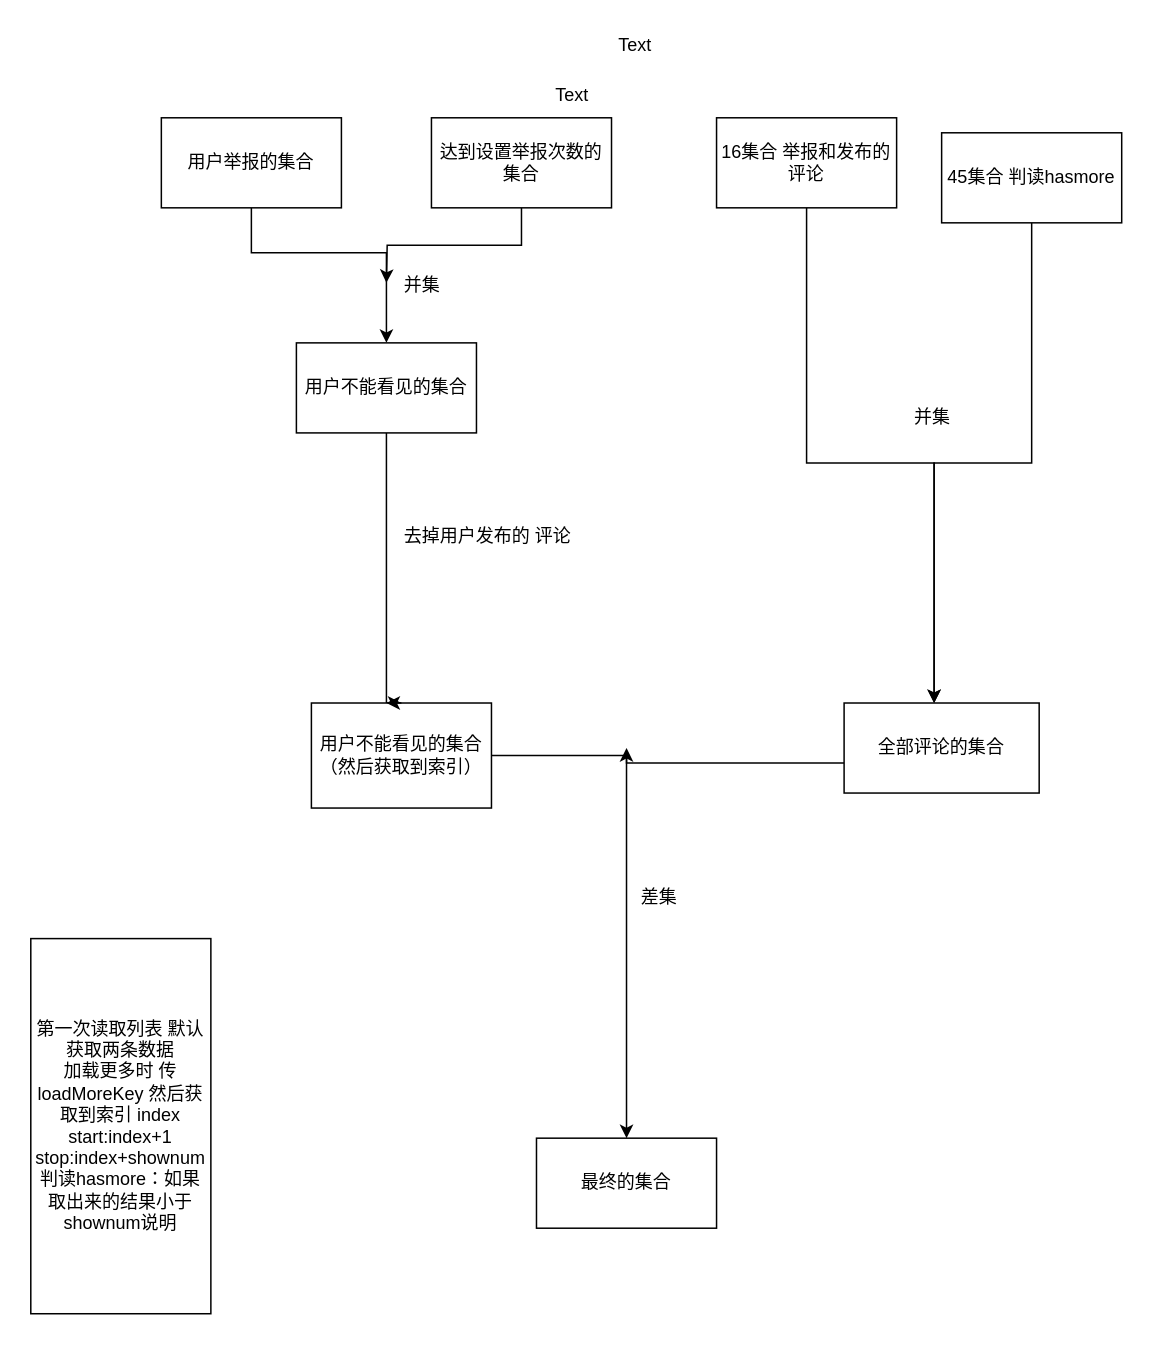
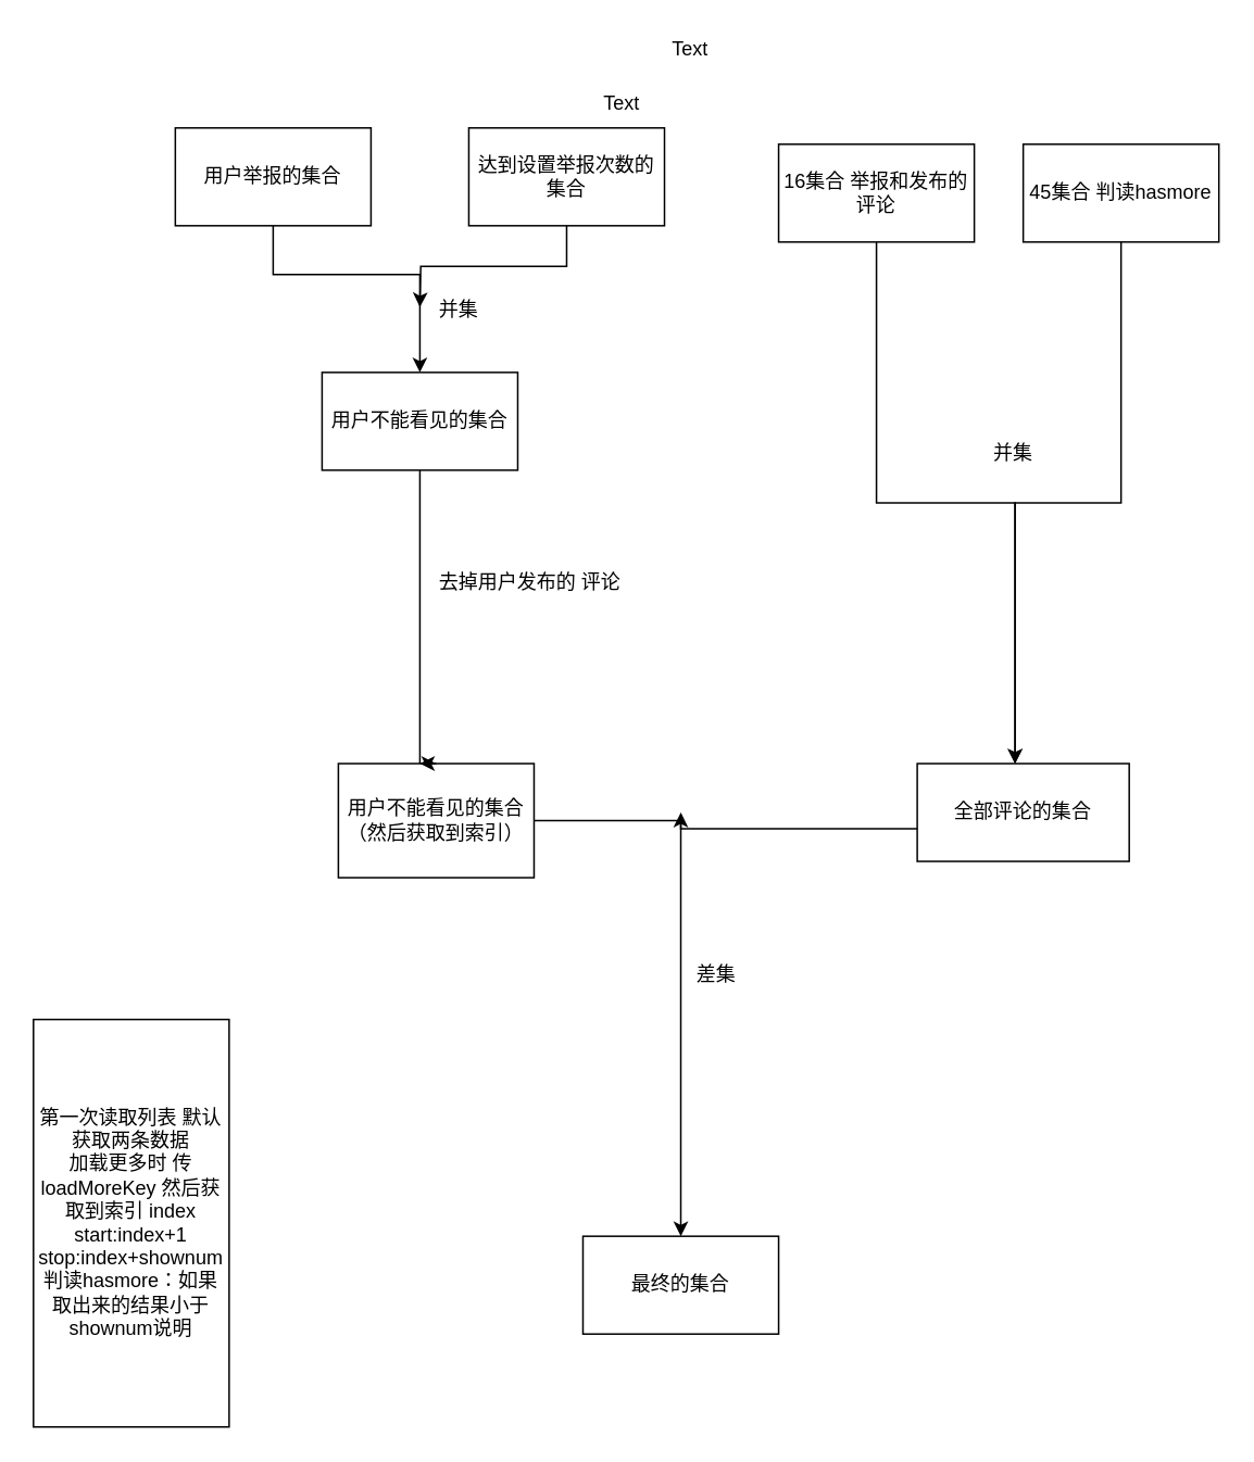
  <mxCell id="0" />
  <mxCell id="1" parent="0" />
  <mxCell id="2" value="" style="edgeStyle=orthogonalEdgeStyle;rounded=0;orthogonalLoop=1;jettySize=auto;html=1;" edge="1" parent="1" source="3" target="5"><mxGeometry relative="1" as="geometry"><Array as="points"><mxPoint x="167" y="168" /><mxPoint x="257" y="168" /></Array></mxGeometry></mxCell>
  <mxCell id="3" value="用户举报的集合" style="rounded=0;whiteSpace=wrap;html=1;" vertex="1" parent="1"><mxGeometry x="107" y="78" width="120" height="60" as="geometry" /></mxCell>
  <mxCell id="4" style="edgeStyle=orthogonalEdgeStyle;rounded=0;orthogonalLoop=1;jettySize=auto;html=1;entryX=0.5;entryY=0;entryDx=0;entryDy=0;" edge="1" parent="1" source="5" target="10"><mxGeometry relative="1" as="geometry"><Array as="points"><mxPoint x="257" y="468" /></Array></mxGeometry></mxCell>
  <mxCell id="5" value="用户不能看见的集合" style="rounded=0;whiteSpace=wrap;html=1;" vertex="1" parent="1"><mxGeometry x="197" y="228" width="120" height="60" as="geometry" /></mxCell>
  <mxCell id="6" style="edgeStyle=orthogonalEdgeStyle;rounded=0;orthogonalLoop=1;jettySize=auto;html=1;exitX=0.5;exitY=1;exitDx=0;exitDy=0;" edge="1" parent="1" source="7"><mxGeometry relative="1" as="geometry"><mxPoint x="257" y="188" as="targetPoint" /></mxGeometry></mxCell>
  <mxCell id="7" value="达到设置举报次数的集合" style="rounded=0;whiteSpace=wrap;html=1;" vertex="1" parent="1"><mxGeometry x="287" y="78" width="120" height="60" as="geometry" /></mxCell>
  <mxCell id="8" value="并集" style="text;html=1;resizable=0;points=[];autosize=1;align=left;verticalAlign=top;spacingTop=-4;" vertex="1" parent="1"><mxGeometry x="267" y="180" width="40" height="20" as="geometry" /></mxCell>
  <mxCell id="9" style="edgeStyle=orthogonalEdgeStyle;rounded=0;orthogonalLoop=1;jettySize=auto;html=1;" edge="1" parent="1" source="10" target="19"><mxGeometry relative="1" as="geometry" /></mxCell>
  <mxCell id="10" value="用户不能看见的集合（然后获取到索引）" style="rounded=0;whiteSpace=wrap;html=1;" vertex="1" parent="1"><mxGeometry x="207" y="468" width="120" height="70" as="geometry" /></mxCell>
  <mxCell id="11" value="去掉用户发布的 评论" style="text;html=1;resizable=0;points=[];autosize=1;align=left;verticalAlign=top;spacingTop=-4;" vertex="1" parent="1"><mxGeometry x="267" y="347" width="130" height="20" as="geometry" /></mxCell>
  <mxCell id="12" style="edgeStyle=orthogonalEdgeStyle;rounded=0;orthogonalLoop=1;jettySize=auto;html=1;" edge="1" parent="1" source="13" target="17"><mxGeometry relative="1" as="geometry"><Array as="points"><mxPoint x="537" y="308" /><mxPoint x="622" y="308" /></Array></mxGeometry></mxCell>
- <mxCell id="13" value="16集合 举报和发布的评论" style="rounded=0;whiteSpace=wrap;html=1;" vertex="1" parent="1"><mxGeometry x="477" y="78" width="120" height="60" as="geometry" /></mxCell>
+ <mxCell id="13" value="16集合 举报和发布的评论" style="rounded=0;whiteSpace=wrap;html=1;" vertex="1" parent="1"><mxGeometry x="477" y="88" width="120" height="60" as="geometry" /></mxCell>
  <mxCell id="14" value="" style="edgeStyle=orthogonalEdgeStyle;rounded=0;orthogonalLoop=1;jettySize=auto;html=1;" edge="1" parent="1" source="15" target="17"><mxGeometry relative="1" as="geometry"><Array as="points"><mxPoint x="687" y="308" /><mxPoint x="622" y="308" /></Array></mxGeometry></mxCell>
  <mxCell id="15" value="45集合 判读hasmore" style="rounded=0;whiteSpace=wrap;html=1;" vertex="1" parent="1"><mxGeometry x="627" y="88" width="120" height="60" as="geometry" /></mxCell>
  <mxCell id="16" style="edgeStyle=orthogonalEdgeStyle;rounded=0;orthogonalLoop=1;jettySize=auto;html=1;" edge="1" parent="1" source="17"><mxGeometry relative="1" as="geometry"><mxPoint x="417" y="498" as="targetPoint" /><Array as="points"><mxPoint x="417" y="508" /></Array></mxGeometry></mxCell>
  <mxCell id="17" value="全部评论的集合" style="rounded=0;whiteSpace=wrap;html=1;" vertex="1" parent="1"><mxGeometry x="562" y="468" width="130" height="60" as="geometry" /></mxCell>
  <mxCell id="18" value="并集" style="text;html=1;resizable=0;points=[];autosize=1;align=left;verticalAlign=top;spacingTop=-4;" vertex="1" parent="1"><mxGeometry x="607" y="268" width="40" height="20" as="geometry" /></mxCell>
  <mxCell id="19" value="最终的集合" style="rounded=0;whiteSpace=wrap;html=1;" vertex="1" parent="1"><mxGeometry x="357" y="758" width="120" height="60" as="geometry" /></mxCell>
  <mxCell id="20" value="差集" style="text;html=1;resizable=0;points=[];autosize=1;align=left;verticalAlign=top;spacingTop=-4;" vertex="1" parent="1"><mxGeometry x="425" y="588" width="40" height="20" as="geometry" /></mxCell>
  <mxCell id="21" value="&lt;br&gt;&lt;br&gt;&lt;br&gt;" style="text;html=1;resizable=0;points=[];autosize=1;align=left;verticalAlign=top;spacingTop=-4;" vertex="1" parent="1"><mxGeometry x="70" y="58" width="20" height="40" as="geometry" /></mxCell>
  <mxCell id="22" value="Text" style="text;html=1;resizable=0;points=[];autosize=1;align=left;verticalAlign=top;spacingTop=-4;" vertex="1" parent="1"><mxGeometry x="368" y="53" width="40" height="20" as="geometry" /></mxCell>
  <mxCell id="23" value="Text" style="text;html=1;resizable=0;points=[];autosize=1;align=left;verticalAlign=top;spacingTop=-4;" vertex="1" parent="1"><mxGeometry x="410" y="20" width="40" height="20" as="geometry" /></mxCell>
  <mxCell id="24" value="第一次读取列表 默认获取两条数据&lt;br&gt;加载更多时 传&lt;span&gt;loadMoreKey 然后获取到索引 index&lt;br&gt;&lt;/span&gt;start:index+1&lt;br&gt;stop:index+shownum&lt;br&gt;判读hasmore：如果取出来的结果小于shownum说明&lt;br&gt;" style="rounded=0;whiteSpace=wrap;html=1;" vertex="1" parent="1"><mxGeometry x="20" y="625" width="120" height="250" as="geometry" /></mxCell>
  <mxCell id="25" style="edgeStyle=orthogonalEdgeStyle;rounded=0;orthogonalLoop=1;jettySize=auto;html=1;exitX=0.5;exitY=0;exitDx=0;exitDy=0;entryX=0.417;entryY=0;entryDx=0;entryDy=0;entryPerimeter=0;" edge="1" parent="1" source="10" target="10"><mxGeometry relative="1" as="geometry" /></mxCell>
